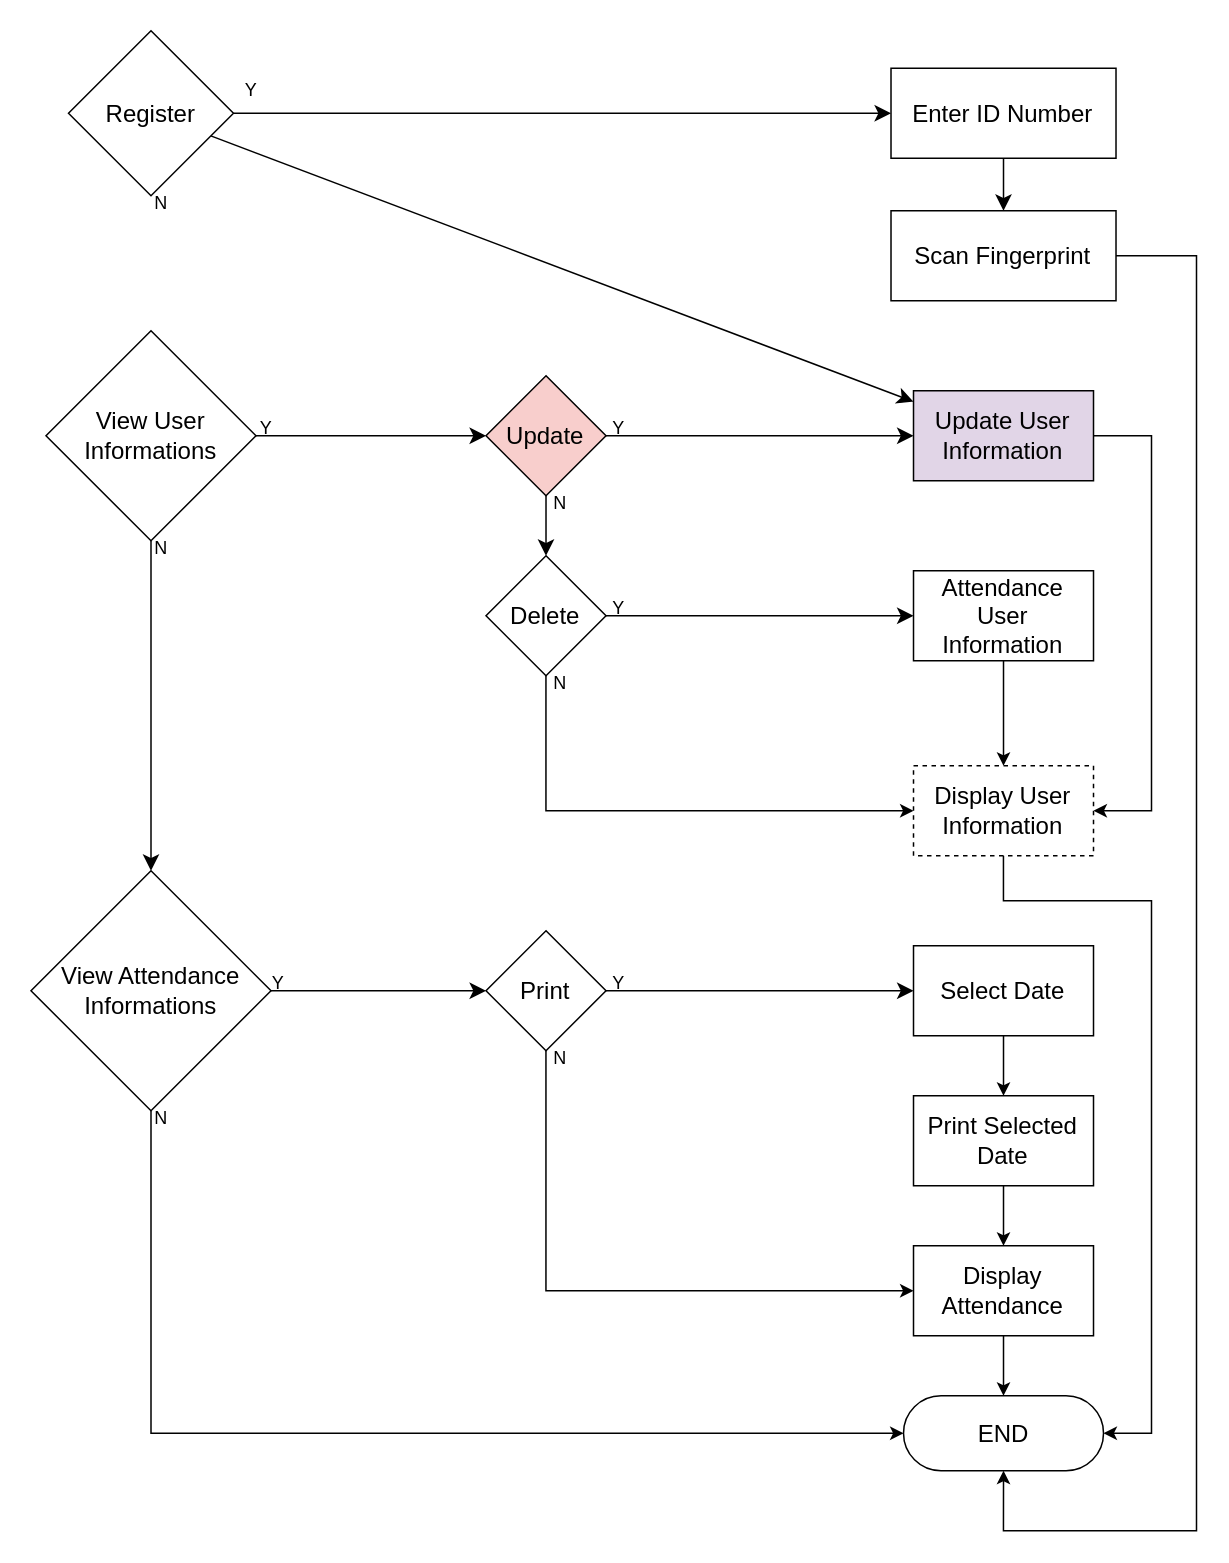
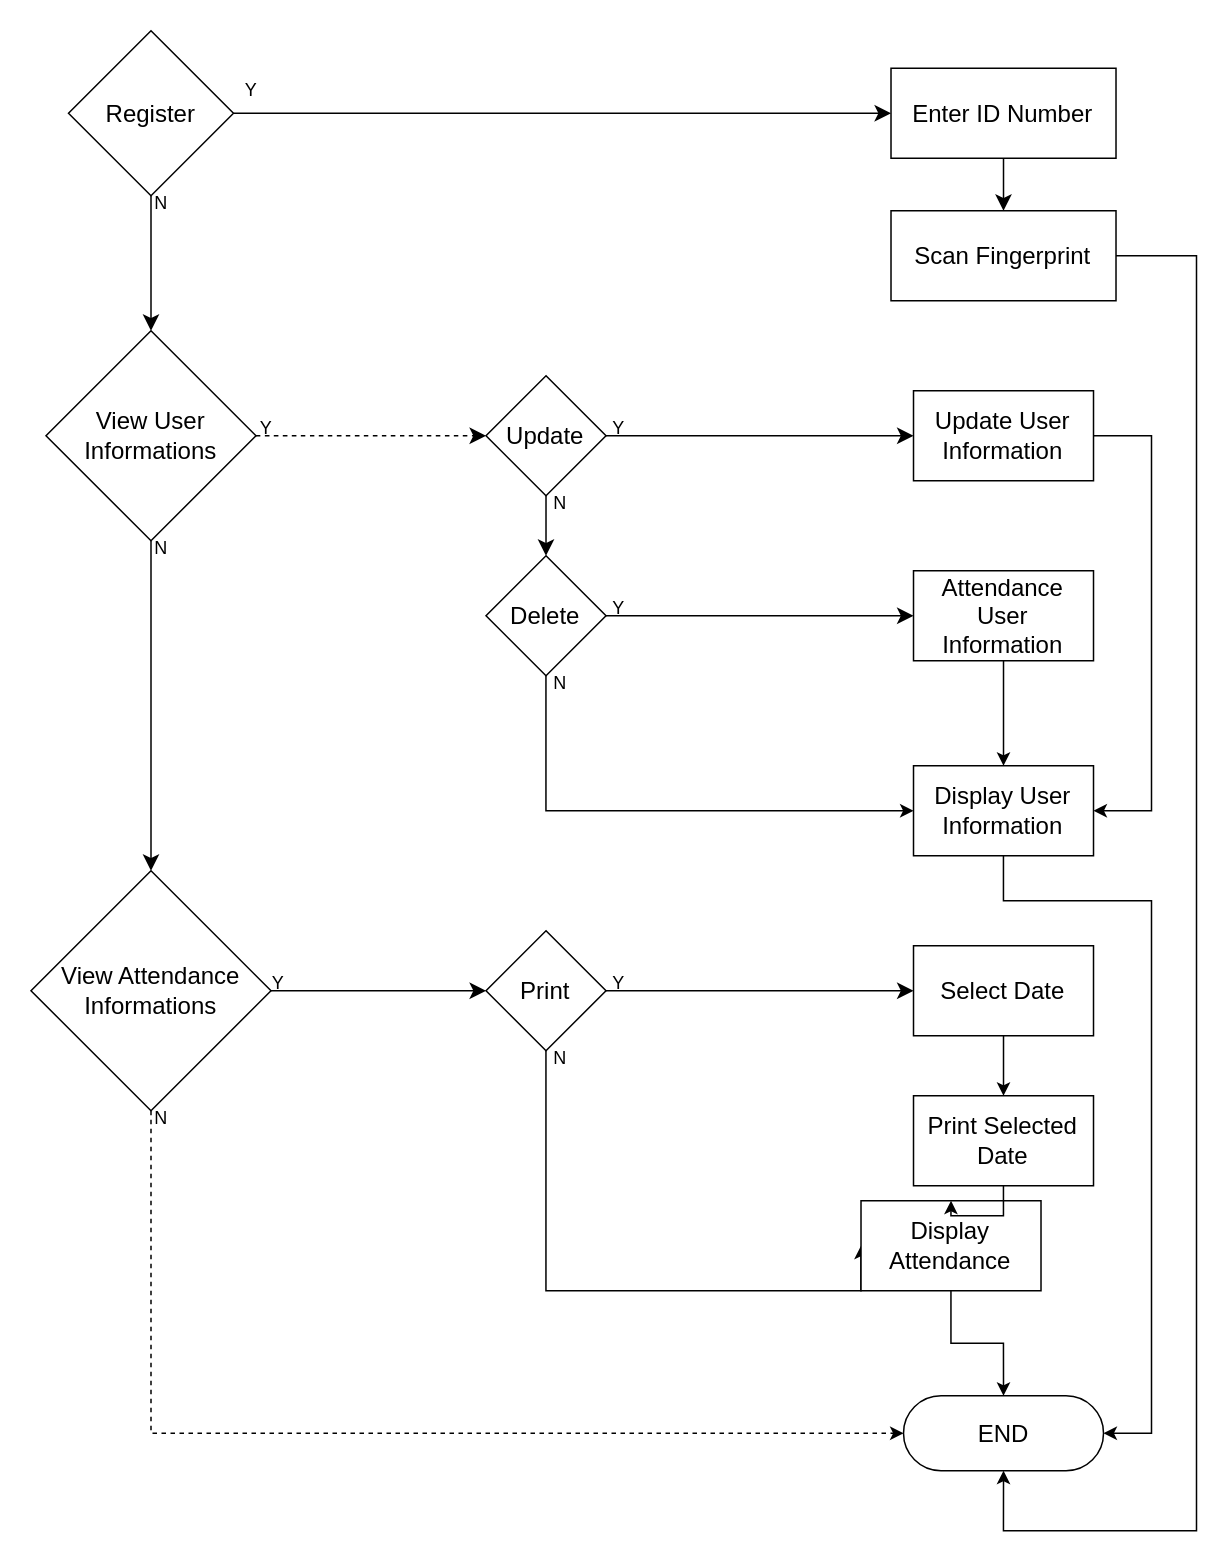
  <mxCell id="0" />
  <mxCell id="1" parent="0" />
  <mxCell id="2" style="edgeStyle=none;curved=1;rounded=0;orthogonalLoop=1;jettySize=auto;html=1;entryX=0;entryY=0.5;entryDx=0;entryDy=0;fontSize=12;startSize=8;endSize=8;" parent="1" source="4" target="6" edge="1"><mxGeometry relative="1" as="geometry" /></mxCell>
- <mxCell id="3" style="edgeStyle=none;curved=1;rounded=0;orthogonalLoop=1;jettySize=auto;html=1;fontSize=12;startSize=8;endSize=8;" parent="1" source="4" target="20" edge="1"><mxGeometry relative="1" as="geometry"><mxPoint x="100.008" y="220" as="targetPoint" /></mxGeometry></mxCell>
+ <mxCell id="3" style="edgeStyle=none;curved=1;rounded=0;orthogonalLoop=1;jettySize=auto;html=1;fontSize=12;startSize=8;endSize=8;entryX=0.5;entryY=0;entryDx=0;entryDy=0;" parent="1" source="4" target="10" edge="1"><mxGeometry relative="1" as="geometry"><mxPoint x="100.008" y="220" as="targetPoint" /></mxGeometry></mxCell>
  <mxCell id="4" value="Register" style="rhombus;whiteSpace=wrap;html=1;fontSize=16;" parent="1" vertex="1"><mxGeometry x="45" y="20" width="110" height="110" as="geometry" /></mxCell>
  <mxCell id="5" style="edgeStyle=none;curved=1;rounded=0;orthogonalLoop=1;jettySize=auto;html=1;entryX=0.5;entryY=0;entryDx=0;entryDy=0;fontSize=12;startSize=8;endSize=8;" parent="1" source="6" target="7" edge="1"><mxGeometry relative="1" as="geometry" /></mxCell>
  <mxCell id="6" value="Enter ID Number" style="rounded=0;whiteSpace=wrap;html=1;fontSize=16;" parent="1" vertex="1"><mxGeometry x="593.34" y="45" width="150" height="60" as="geometry" /></mxCell>
  <mxCell id="7" value="Scan Fingerprint" style="rounded=0;whiteSpace=wrap;html=1;fontSize=16;" parent="1" vertex="1"><mxGeometry x="593.34" y="140" width="150" height="60" as="geometry" /></mxCell>
  <mxCell id="8" style="edgeStyle=none;curved=1;rounded=0;orthogonalLoop=1;jettySize=auto;html=1;fontSize=12;startSize=8;endSize=8;entryX=0.5;entryY=0;entryDx=0;entryDy=0;" parent="1" source="10" target="12" edge="1"><mxGeometry relative="1" as="geometry"><mxPoint x="100" y="450" as="targetPoint" /></mxGeometry></mxCell>
- <mxCell id="9" style="edgeStyle=none;curved=1;rounded=0;orthogonalLoop=1;jettySize=auto;html=1;entryX=0;entryY=0.5;entryDx=0;entryDy=0;fontSize=12;startSize=8;endSize=8;" parent="1" source="10" target="15" edge="1"><mxGeometry relative="1" as="geometry" /></mxCell>
+ <mxCell id="9" style="edgeStyle=none;curved=1;rounded=0;orthogonalLoop=1;jettySize=auto;html=1;entryX=0;entryY=0.5;entryDx=0;entryDy=0;fontSize=12;startSize=8;endSize=8;dashed=1;" parent="1" source="10" target="15" edge="1"><mxGeometry relative="1" as="geometry" /></mxCell>
  <mxCell id="10" value="View User Informations" style="rhombus;whiteSpace=wrap;html=1;fontSize=16;" parent="1" vertex="1"><mxGeometry x="30" y="220" width="140" height="140" as="geometry" /></mxCell>
  <mxCell id="11" style="edgeStyle=none;curved=1;rounded=0;orthogonalLoop=1;jettySize=auto;html=1;entryX=0;entryY=0.5;entryDx=0;entryDy=0;fontSize=12;startSize=8;endSize=8;" parent="1" source="12" target="25" edge="1"><mxGeometry relative="1" as="geometry" /></mxCell>
  <mxCell id="12" value="View Attendance Informations" style="rhombus;whiteSpace=wrap;html=1;fontSize=16;" parent="1" vertex="1"><mxGeometry x="20" y="580" width="160" height="160" as="geometry" /></mxCell>
  <mxCell id="13" style="edgeStyle=none;curved=1;rounded=0;orthogonalLoop=1;jettySize=auto;html=1;entryX=0;entryY=0.5;entryDx=0;entryDy=0;fontSize=12;startSize=8;endSize=8;" parent="1" source="15" target="20" edge="1"><mxGeometry relative="1" as="geometry" /></mxCell>
  <mxCell id="14" style="edgeStyle=none;curved=1;rounded=0;orthogonalLoop=1;jettySize=auto;html=1;entryX=0.5;entryY=0;entryDx=0;entryDy=0;fontSize=12;startSize=8;endSize=8;" parent="1" source="15" target="18" edge="1"><mxGeometry relative="1" as="geometry" /></mxCell>
- <mxCell id="15" value="Update" style="rhombus;whiteSpace=wrap;html=1;fontSize=16;fillColor=#f8cecc;" parent="1" vertex="1"><mxGeometry x="323.34" y="250" width="80" height="80" as="geometry" /></mxCell>
+ <mxCell id="15" value="Update" style="rhombus;whiteSpace=wrap;html=1;fontSize=16;" parent="1" vertex="1"><mxGeometry x="323.34" y="250" width="80" height="80" as="geometry" /></mxCell>
  <mxCell id="16" style="edgeStyle=none;curved=1;rounded=0;orthogonalLoop=1;jettySize=auto;html=1;entryX=0;entryY=0.5;entryDx=0;entryDy=0;fontSize=12;startSize=8;endSize=8;" parent="1" source="18" target="22" edge="1"><mxGeometry relative="1" as="geometry" /></mxCell>
  <mxCell id="17" style="edgeStyle=orthogonalEdgeStyle;rounded=0;orthogonalLoop=1;jettySize=auto;html=1;entryX=0;entryY=0.5;entryDx=0;entryDy=0;" parent="1" source="18" target="28" edge="1"><mxGeometry relative="1" as="geometry"><Array as="points"><mxPoint x="363" y="540" /></Array></mxGeometry></mxCell>
  <mxCell id="18" value="Delete" style="rhombus;whiteSpace=wrap;html=1;fontSize=16;" parent="1" vertex="1"><mxGeometry x="323.34" y="370" width="80" height="80" as="geometry" /></mxCell>
  <mxCell id="19" style="edgeStyle=orthogonalEdgeStyle;rounded=0;orthogonalLoop=1;jettySize=auto;html=1;entryX=1;entryY=0.5;entryDx=0;entryDy=0;" parent="1" source="20" target="28" edge="1"><mxGeometry relative="1" as="geometry"><Array as="points"><mxPoint x="767" y="290" /><mxPoint x="767" y="540" /></Array></mxGeometry></mxCell>
- <mxCell id="20" value="Update User Information" style="rounded=0;whiteSpace=wrap;html=1;fontSize=16;fillColor=#e1d5e7;" parent="1" vertex="1"><mxGeometry x="608.34" y="260" width="120" height="60" as="geometry" /></mxCell>
+ <mxCell id="20" value="Update User Information" style="rounded=0;whiteSpace=wrap;html=1;fontSize=16;" parent="1" vertex="1"><mxGeometry x="608.34" y="260" width="120" height="60" as="geometry" /></mxCell>
  <mxCell id="21" style="edgeStyle=orthogonalEdgeStyle;rounded=0;orthogonalLoop=1;jettySize=auto;html=1;entryX=0.5;entryY=0;entryDx=0;entryDy=0;" parent="1" source="22" target="28" edge="1"><mxGeometry relative="1" as="geometry" /></mxCell>
  <mxCell id="22" value="Attendance User Information" style="rounded=0;whiteSpace=wrap;html=1;fontSize=16;" parent="1" vertex="1"><mxGeometry x="608.34" y="380" width="120" height="60" as="geometry" /></mxCell>
  <mxCell id="23" style="edgeStyle=none;curved=1;rounded=0;orthogonalLoop=1;jettySize=auto;html=1;fontSize=12;startSize=8;endSize=8;entryX=0;entryY=0.5;entryDx=0;entryDy=0;" parent="1" source="25" target="27" edge="1"><mxGeometry relative="1" as="geometry"><mxPoint x="587" y="660" as="targetPoint" /></mxGeometry></mxCell>
  <mxCell id="24" style="edgeStyle=orthogonalEdgeStyle;rounded=0;orthogonalLoop=1;jettySize=auto;html=1;entryX=0;entryY=0.5;entryDx=0;entryDy=0;" parent="1" source="25" target="29" edge="1"><mxGeometry relative="1" as="geometry"><Array as="points"><mxPoint x="363" y="860" /></Array></mxGeometry></mxCell>
  <mxCell id="25" value="Print" style="rhombus;whiteSpace=wrap;html=1;fontSize=16;" parent="1" vertex="1"><mxGeometry x="323.34" y="620" width="80" height="80" as="geometry" /></mxCell>
  <mxCell id="26" style="edgeStyle=orthogonalEdgeStyle;rounded=0;orthogonalLoop=1;jettySize=auto;html=1;entryX=0.5;entryY=0;entryDx=0;entryDy=0;" parent="1" source="27" target="31" edge="1"><mxGeometry relative="1" as="geometry" /></mxCell>
  <mxCell id="27" value="Select Date" style="rounded=0;whiteSpace=wrap;html=1;fontSize=16;" parent="1" vertex="1"><mxGeometry x="608.34" y="630" width="120" height="60" as="geometry" /></mxCell>
- <mxCell id="28" value="Display User Information" style="rounded=0;whiteSpace=wrap;html=1;fontSize=16;dashed=1;" parent="1" vertex="1"><mxGeometry x="608.34" y="510" width="120" height="60" as="geometry" /></mxCell>
- <mxCell id="29" value="Display Attendance" style="rounded=0;whiteSpace=wrap;html=1;fontSize=16;" parent="1" vertex="1"><mxGeometry x="608.34" y="830" width="120" height="60" as="geometry" /></mxCell>
+ <mxCell id="28" value="Display User Information" style="rounded=0;whiteSpace=wrap;html=1;fontSize=16;" parent="1" vertex="1"><mxGeometry x="608.34" y="510" width="120" height="60" as="geometry" /></mxCell>
+ <mxCell id="29" value="Display Attendance" style="rounded=0;whiteSpace=wrap;html=1;fontSize=16;" parent="1" vertex="1"><mxGeometry x="573.34" y="800" width="120" height="60" as="geometry" /></mxCell>
  <mxCell id="30" style="edgeStyle=orthogonalEdgeStyle;rounded=0;orthogonalLoop=1;jettySize=auto;html=1;entryX=0.5;entryY=0;entryDx=0;entryDy=0;" parent="1" source="31" target="29" edge="1"><mxGeometry relative="1" as="geometry" /></mxCell>
  <mxCell id="31" value="Print Selected Date" style="rounded=0;whiteSpace=wrap;html=1;fontSize=16;" parent="1" vertex="1"><mxGeometry x="608.34" y="730" width="120" height="60" as="geometry" /></mxCell>
  <mxCell id="32" value="END" style="html=1;dashed=0;whiteSpace=wrap;shape=mxgraph.dfd.start;fontSize=16;" parent="1" vertex="1"><mxGeometry x="601.68" y="930" width="133.33" height="50" as="geometry" /></mxCell>
  <mxCell id="33" style="edgeStyle=orthogonalEdgeStyle;rounded=0;orthogonalLoop=1;jettySize=auto;html=1;entryX=0.5;entryY=0.5;entryDx=0;entryDy=-25;entryPerimeter=0;" parent="1" source="29" target="32" edge="1"><mxGeometry relative="1" as="geometry" /></mxCell>
  <mxCell id="34" style="edgeStyle=orthogonalEdgeStyle;rounded=0;orthogonalLoop=1;jettySize=auto;html=1;entryX=1;entryY=0.5;entryDx=0;entryDy=0;entryPerimeter=0;" parent="1" source="28" target="32" edge="1"><mxGeometry relative="1" as="geometry"><Array as="points"><mxPoint x="668" y="600" /><mxPoint x="767" y="600" /><mxPoint x="767" y="955" /></Array></mxGeometry></mxCell>
  <mxCell id="35" style="edgeStyle=orthogonalEdgeStyle;rounded=0;orthogonalLoop=1;jettySize=auto;html=1;entryX=0.5;entryY=0.5;entryDx=0;entryDy=25;entryPerimeter=0;" parent="1" source="7" target="32" edge="1"><mxGeometry relative="1" as="geometry"><Array as="points"><mxPoint x="797" y="170" /><mxPoint x="797" y="1020" /><mxPoint x="668" y="1020" /></Array></mxGeometry></mxCell>
- <mxCell id="36" style="edgeStyle=orthogonalEdgeStyle;rounded=0;orthogonalLoop=1;jettySize=auto;html=1;entryX=0;entryY=0.5;entryDx=0;entryDy=0;entryPerimeter=0;" parent="1" source="12" target="32" edge="1"><mxGeometry relative="1" as="geometry"><Array as="points"><mxPoint x="100" y="955" /></Array></mxGeometry></mxCell>
+ <mxCell id="36" style="edgeStyle=orthogonalEdgeStyle;rounded=0;orthogonalLoop=1;jettySize=auto;html=1;entryX=0;entryY=0.5;entryDx=0;entryDy=0;entryPerimeter=0;dashed=1;" parent="1" source="12" target="32" edge="1"><mxGeometry relative="1" as="geometry"><Array as="points"><mxPoint x="100" y="955" /></Array></mxGeometry></mxCell>
  <mxCell id="37" value="Y" style="text;html=1;strokeColor=none;fillColor=none;align=center;verticalAlign=middle;whiteSpace=wrap;rounded=0;" parent="1" vertex="1"><mxGeometry x="137" y="45" width="60" height="30" as="geometry" /></mxCell>
  <mxCell id="38" value="Y" style="text;html=1;strokeColor=none;fillColor=none;align=center;verticalAlign=middle;whiteSpace=wrap;rounded=0;" parent="1" vertex="1"><mxGeometry x="382" y="270" width="60" height="30" as="geometry" /></mxCell>
  <mxCell id="39" value="Y" style="text;html=1;strokeColor=none;fillColor=none;align=center;verticalAlign=middle;whiteSpace=wrap;rounded=0;" parent="1" vertex="1"><mxGeometry x="382" y="390" width="60" height="30" as="geometry" /></mxCell>
  <mxCell id="40" value="Y" style="text;html=1;strokeColor=none;fillColor=none;align=center;verticalAlign=middle;whiteSpace=wrap;rounded=0;" parent="1" vertex="1"><mxGeometry x="147" y="270" width="60" height="30" as="geometry" /></mxCell>
  <mxCell id="41" value="Y" style="text;html=1;strokeColor=none;fillColor=none;align=center;verticalAlign=middle;whiteSpace=wrap;rounded=0;" parent="1" vertex="1"><mxGeometry x="155" y="640" width="60" height="30" as="geometry" /></mxCell>
  <mxCell id="42" value="Y" style="text;html=1;strokeColor=none;fillColor=none;align=center;verticalAlign=middle;whiteSpace=wrap;rounded=0;" parent="1" vertex="1"><mxGeometry x="382" y="640" width="60" height="30" as="geometry" /></mxCell>
  <mxCell id="43" value="N" style="text;html=1;strokeColor=none;fillColor=none;align=center;verticalAlign=middle;whiteSpace=wrap;rounded=0;" parent="1" vertex="1"><mxGeometry x="77" y="730" width="60" height="30" as="geometry" /></mxCell>
  <mxCell id="44" value="N" style="text;html=1;strokeColor=none;fillColor=none;align=center;verticalAlign=middle;whiteSpace=wrap;rounded=0;" parent="1" vertex="1"><mxGeometry x="343.34" y="690" width="60" height="30" as="geometry" /></mxCell>
  <mxCell id="45" value="N" style="text;html=1;strokeColor=none;fillColor=none;align=center;verticalAlign=middle;whiteSpace=wrap;rounded=0;" parent="1" vertex="1"><mxGeometry x="343.34" y="440" width="60" height="30" as="geometry" /></mxCell>
  <mxCell id="46" value="N" style="text;html=1;strokeColor=none;fillColor=none;align=center;verticalAlign=middle;whiteSpace=wrap;rounded=0;" parent="1" vertex="1"><mxGeometry x="343.34" y="320" width="60" height="30" as="geometry" /></mxCell>
  <mxCell id="47" value="N" style="text;html=1;strokeColor=none;fillColor=none;align=center;verticalAlign=middle;whiteSpace=wrap;rounded=0;" parent="1" vertex="1"><mxGeometry x="77" y="350" width="60" height="30" as="geometry" /></mxCell>
  <mxCell id="48" value="N" style="text;html=1;strokeColor=none;fillColor=none;align=center;verticalAlign=middle;whiteSpace=wrap;rounded=0;" parent="1" vertex="1"><mxGeometry x="77" y="120" width="60" height="30" as="geometry" /></mxCell>
